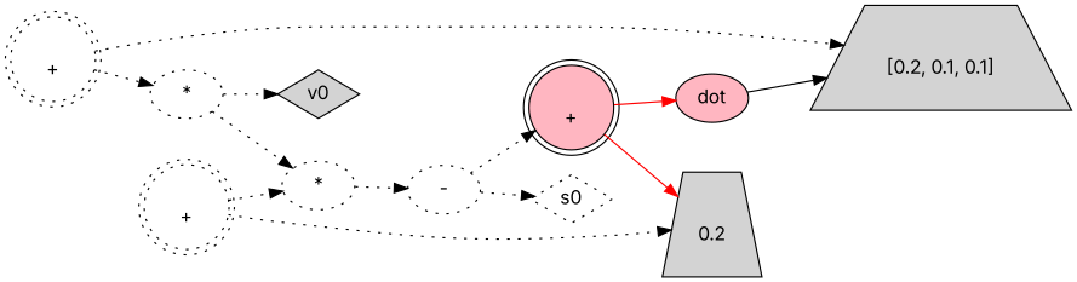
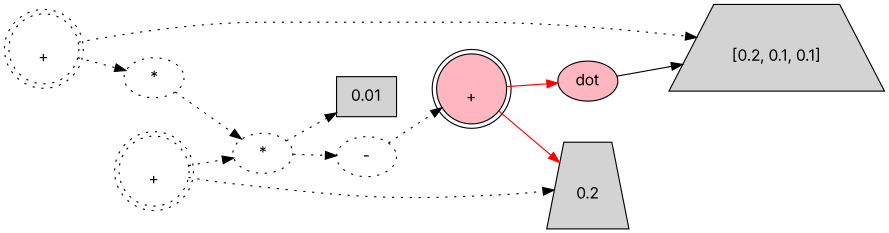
  digraph {
    fontname=Inter
    rankdir=LR
    node [fontname=Inter style=filled]
    edge [fontname=Inter style=dotted]
    n1 [fillcolor=lightpink label="\n+" shape=doublecircle]
    n2 [fillcolor=lightpink label=dot]
    n3 [label="\n0.2" shape=trapezium]
    n4 [label="\n[0.2, 0.1, 0.1]" shape=trapezium]
-   v0 [shape=diamond]
+   n6 [label=0.01 shape=box]
    n7 [label="-" style=dotted]
-   s0 [shape=diamond style=dotted]
    n9 [label="*" style=dotted]
    n10 [label="*" style=dotted]
    n11 [fillcolor=lightblue label="\n+" shape=doublecircle style=dotted]
    n12 [fillcolor=lightpink label="\n+" shape=doublecircle style=dotted]
    n1 -> n2 [color=red style=""]
    n1 -> n3 [color=red style=""]
    n2 -> n4 [color=black style=""]
    n7 -> n1
-   n7 -> s0
+   n9 -> n6
    n9 -> n7
-   n10 -> v0
    n10 -> n9
    n11 -> n4
    n11 -> n10
    n12 -> n3
    n12 -> n9
  }
